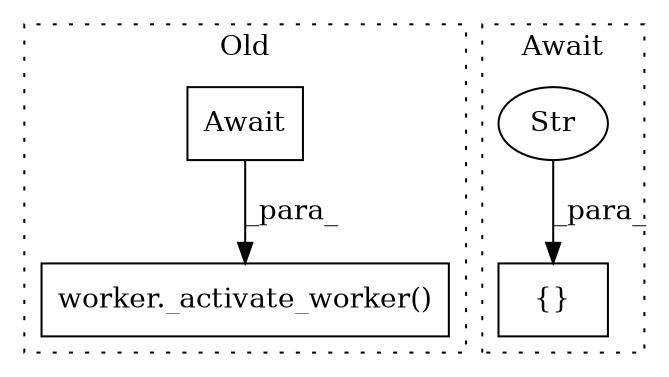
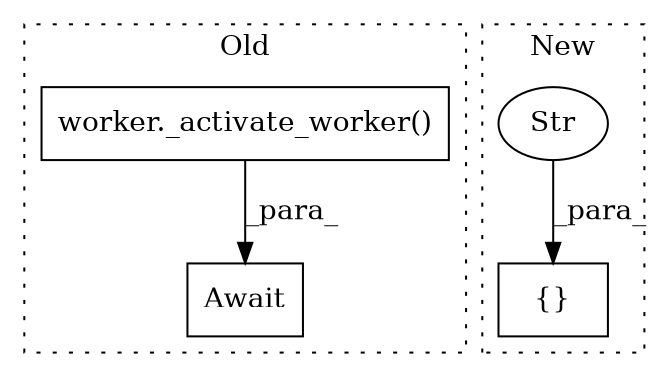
  digraph {
    node [shape=box]
    n1 [a=75 l="17,1" label="worker._activate_worker()" s="6035,6074"]
    n2 [a=70 l=6 label=Await s=6029]
    n3 [a=59 l="1,0" label="{}" s="5205,5232"]
    n4 [a=66 l=26 label=Str s=5206 shape=ellipse]
    subgraph cluster_1 {
      label=Old
      style=dotted
      n1
      n2
    }
    subgraph cluster_2 {
-     label=Await
+     label=New
      style=dotted
      n3
      n4
    }
-   n2 -> n1 [label=_para_]
+   n1 -> n2 [label=_para_]
    n4 -> n3 [label=_para_]
  }
